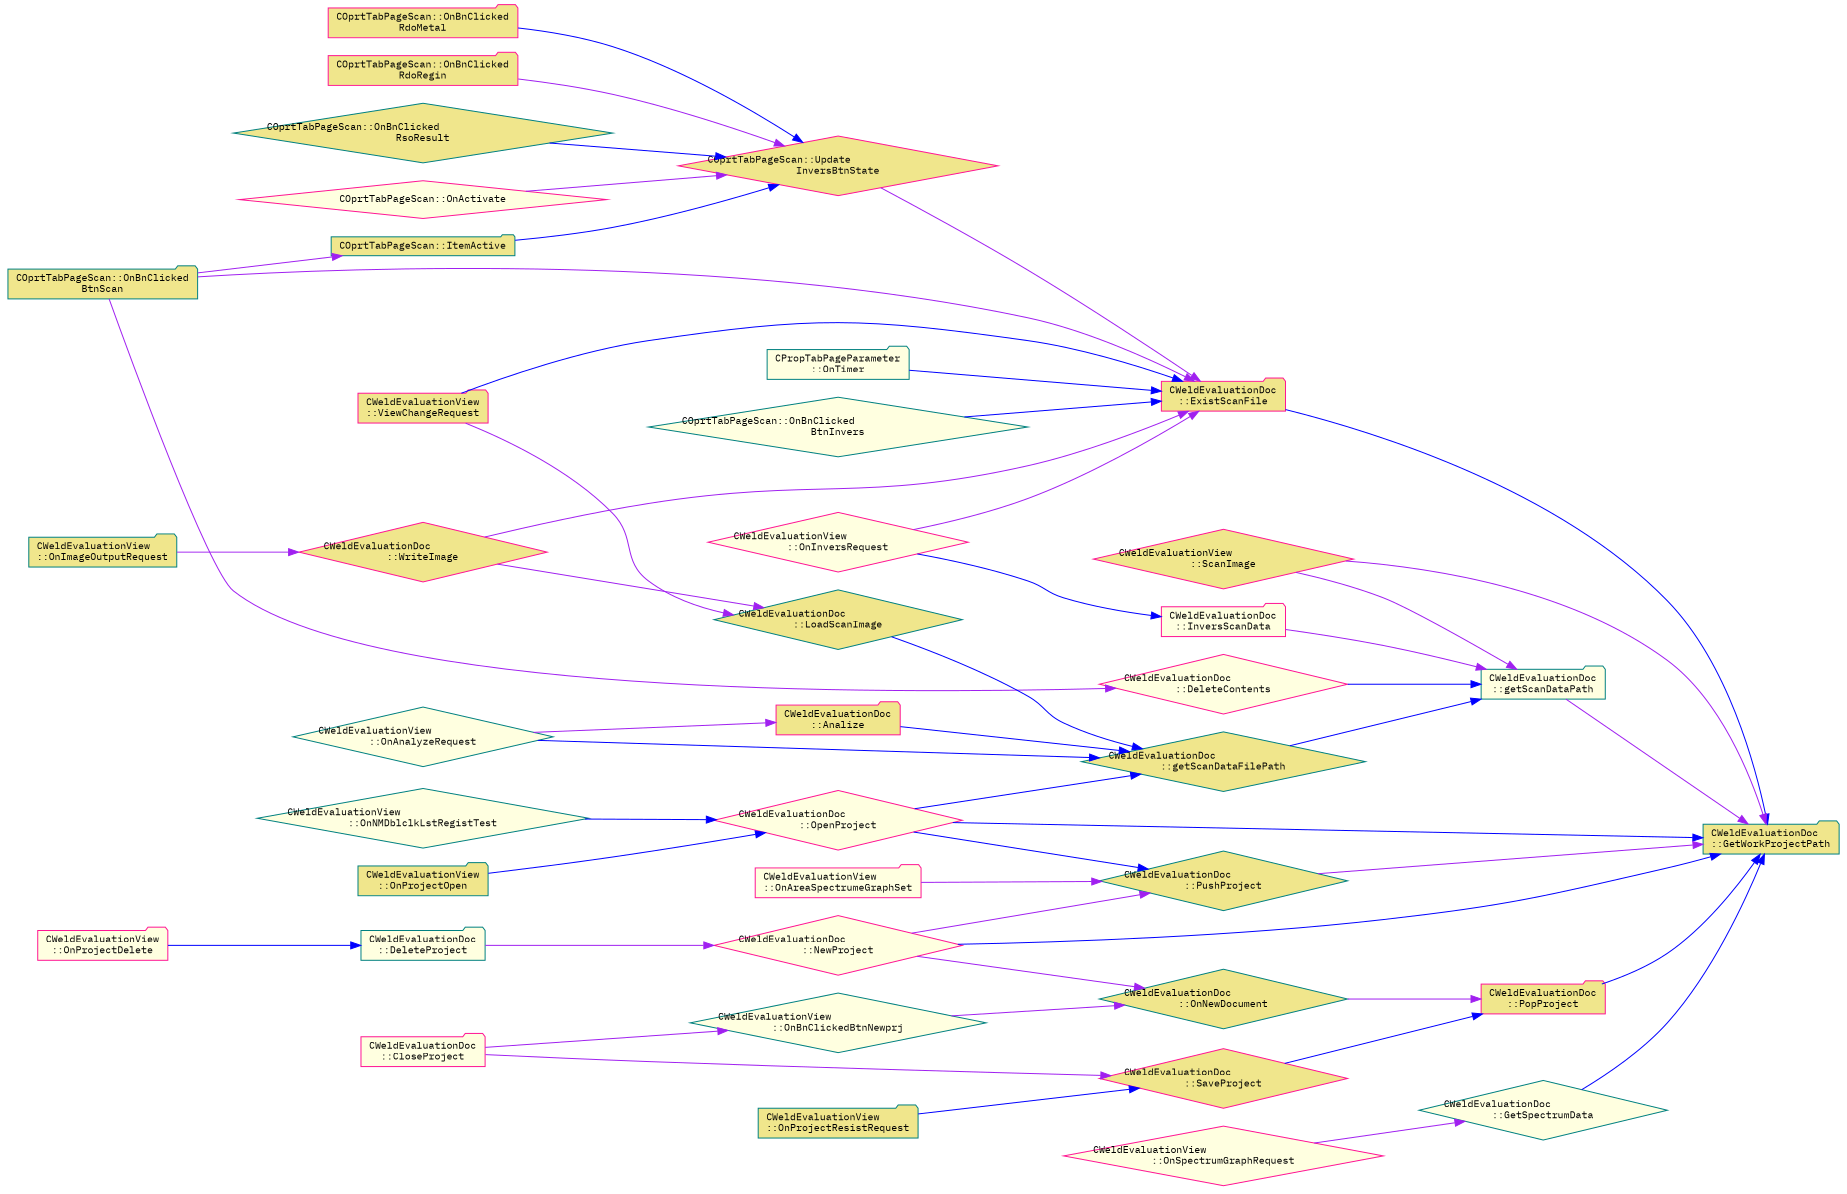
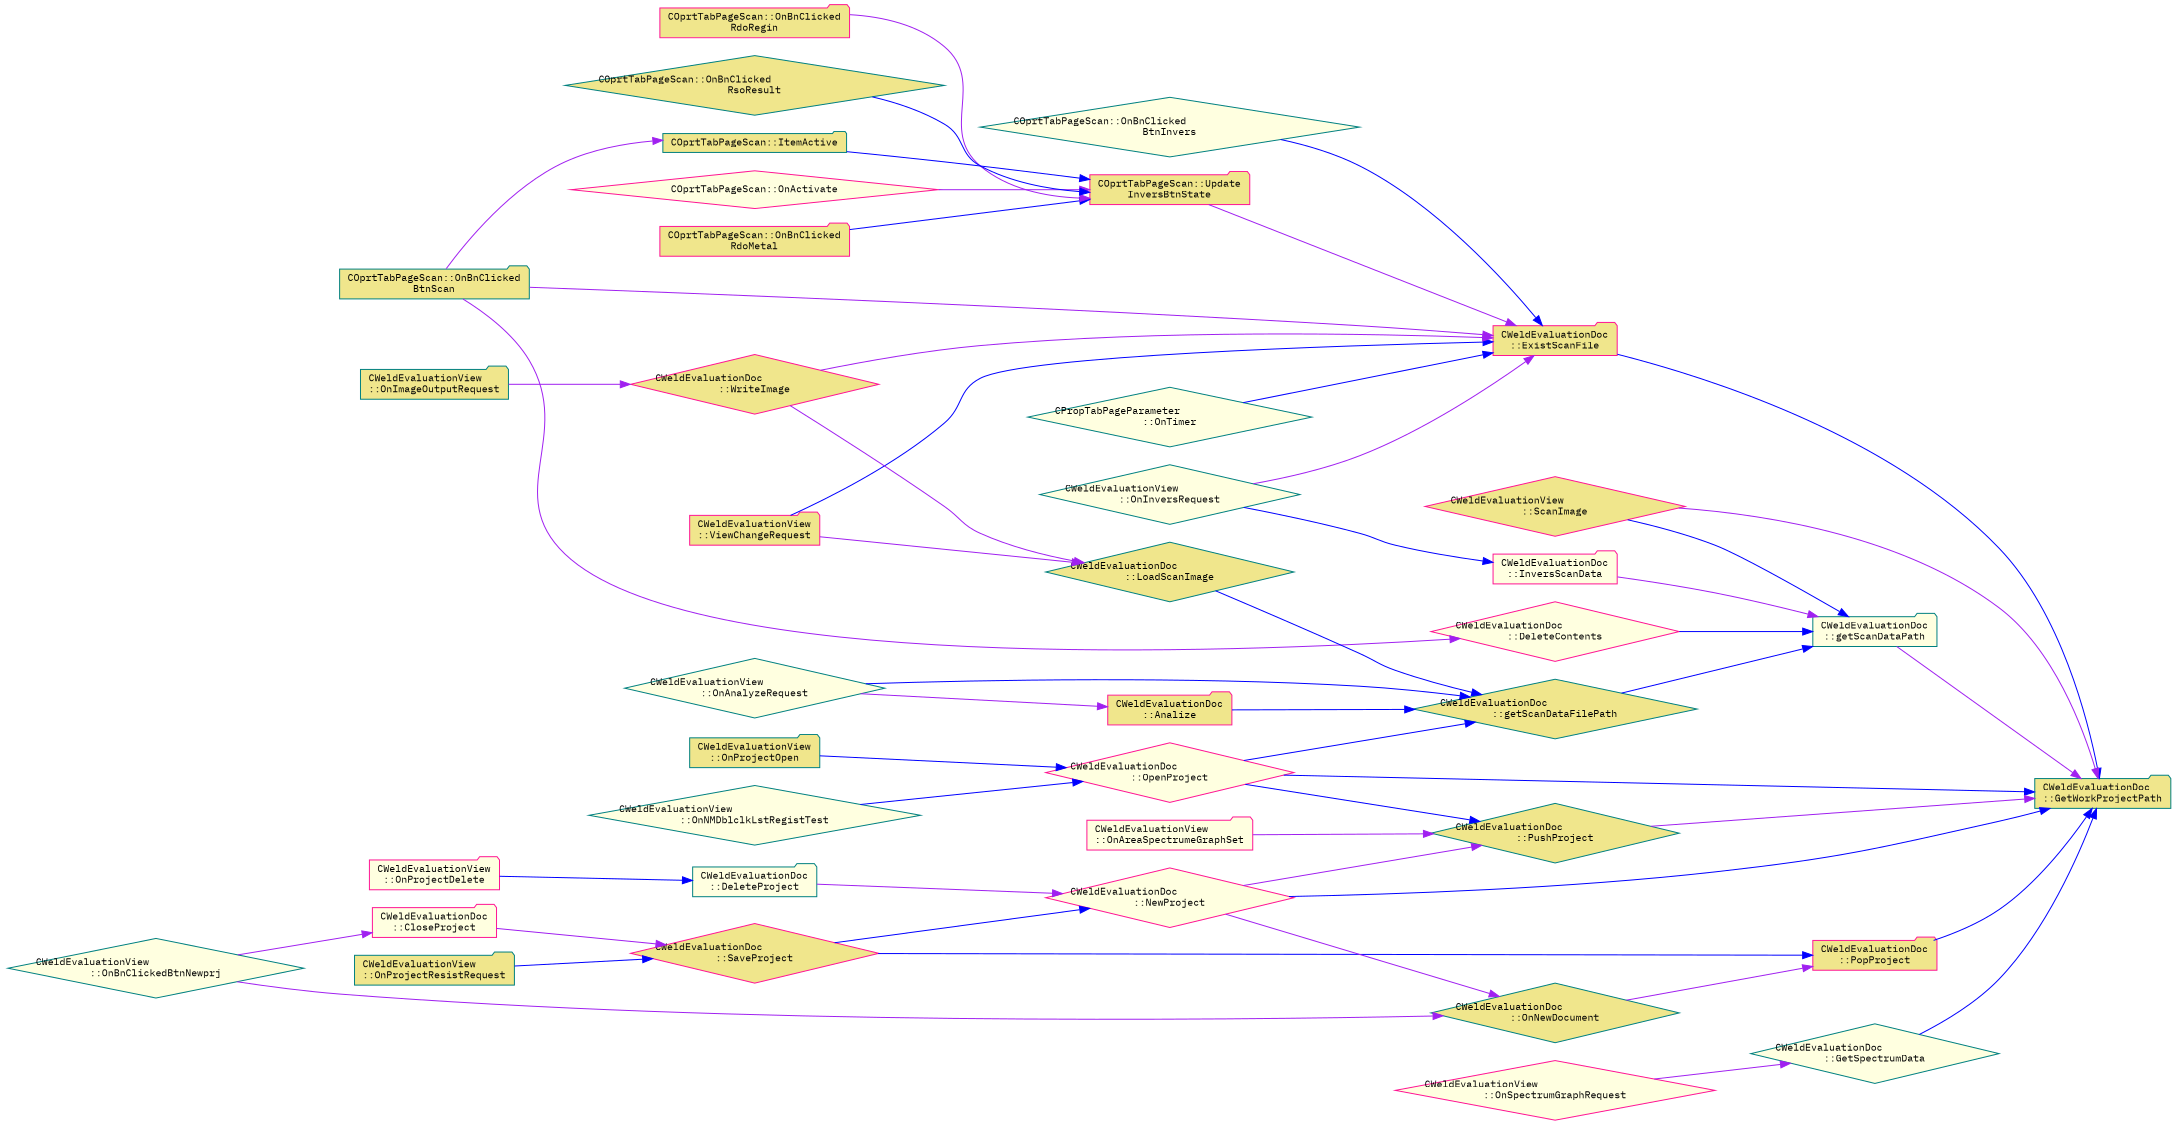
  digraph {
    fontname="IBM Plex Mono"
    rankdir=RL
    node [color=deeppink fillcolor=khaki fontname="IBM Plex Mono" fontsize=10 shape=diamond style=filled]
    edge [color=blue dir=back fontname="IBM Plex Mono" fontsize=10 labelfontname=Helvetica labelfontsize=10 style=solid]
    n1 [color=teal fontcolor=black height=0.2 label="CWeldEvaluationDoc\l::GetWorkProjectPath" shape=folder width=0.4]
    n2 [height=0.2 label="CWeldEvaluationDoc\l::ExistScanFile" shape=folder width=0.4]
    n3 [color=teal fillcolor=lightyellow height=0.2 label="CWeldEvaluationDoc\l::getScanDataPath" shape=folder width=0.4]
    n4 [fillcolor=lightyellow height=0.2 label="CWeldEvaluationDoc\l::OpenProject" width=0.4]
    n5 [height=0.2 label="CWeldEvaluationView\l::ScanImage" width=0.4]
    n6 [color=teal fillcolor=lightyellow height=0.2 label="CWeldEvaluationDoc\l::GetSpectrumData" width=0.4]
    n7 [fillcolor=lightyellow height=0.2 label="CWeldEvaluationDoc\l::NewProject" width=0.4]
    n8 [height=0.2 label="CWeldEvaluationDoc\l::PopProject" shape=folder width=0.4]
    n9 [color=teal height=0.2 label="CWeldEvaluationDoc\l::PushProject" width=0.4]
    n10 [color=teal fillcolor=lightyellow height=0.2 label="COprtTabPageScan::OnBnClicked\lBtnInvers" width=0.4]
    n11 [color=teal height=0.2 label="COprtTabPageScan::OnBnClicked\lBtnScan" shape=folder width=0.4]
-   n12 [fillcolor=lightyellow height=0.2 label="CWeldEvaluationView\l::OnInversRequest" width=0.4]
-   n13 [color=teal fillcolor=lightyellow height=0.2 label="CPropTabPageParameter\l::OnTimer" shape=folder width=0.4]
-   n14 [height=0.2 label="COprtTabPageScan::Update\lInversBtnState" width=0.4]
+   n12 [color=teal fillcolor=lightyellow height=0.2 label="CWeldEvaluationView\l::OnInversRequest" width=0.4]
+   n13 [color=teal fillcolor=lightyellow height=0.2 label="CPropTabPageParameter\l::OnTimer" width=0.4]
+   n14 [height=0.2 label="COprtTabPageScan::Update\lInversBtnState" shape=folder width=0.4]
    n15 [height=0.2 label="CWeldEvaluationView\l::ViewChangeRequest" shape=folder width=0.4]
    n16 [height=0.2 label="CWeldEvaluationDoc\l::WriteImage" width=0.4]
    n17 [fillcolor=lightyellow height=0.2 label="CWeldEvaluationDoc\l::DeleteContents" width=0.4]
    n18 [color=teal height=0.2 label="CWeldEvaluationDoc\l::getScanDataFilePath" width=0.4]
    n19 [fillcolor=lightyellow height=0.2 label="CWeldEvaluationDoc\l::InversScanData" shape=folder width=0.4]
    n20 [color=teal fillcolor=lightyellow height=0.2 label="CWeldEvaluationView\l::OnNMDblclkLstRegistTest" width=0.4]
    n21 [color=teal height=0.2 label="CWeldEvaluationView\l::OnProjectOpen" shape=folder width=0.4]
    n22 [fillcolor=lightyellow height=0.2 label="CWeldEvaluationView\l::OnSpectrumGraphRequest" width=0.4]
    n23 [color=teal fillcolor=lightyellow height=0.2 label="CWeldEvaluationDoc\l::DeleteProject" shape=folder width=0.4]
    n24 [height=0.2 label="CWeldEvaluationDoc\l::SaveProject" width=0.4]
    n25 [color=teal height=0.2 label="CWeldEvaluationDoc\l::OnNewDocument" width=0.4]
    n26 [fillcolor=lightyellow height=0.2 label="CWeldEvaluationView\l::OnAreaSpectrumeGraphSet" shape=folder width=0.4]
    n27 [color=teal height=0.2 label="COprtTabPageScan::ItemActive" shape=folder width=0.4]
    n28 [fillcolor=lightyellow height=0.2 label="COprtTabPageScan::OnActivate" width=0.4]
    n29 [height=0.2 label="COprtTabPageScan::OnBnClicked\lRdoMetal" shape=folder width=0.4]
    n30 [height=0.2 label="COprtTabPageScan::OnBnClicked\lRdoRegin" shape=folder width=0.4]
    n31 [color=teal height=0.2 label="COprtTabPageScan::OnBnClicked\lRsoResult" width=0.4]
    n32 [color=teal height=0.2 label="CWeldEvaluationView\l::OnImageOutputRequest" shape=folder width=0.4]
    n33 [height=0.2 label="CWeldEvaluationDoc\l::Analize" shape=folder width=0.4]
    n34 [color=teal fillcolor=lightyellow height=0.2 label="CWeldEvaluationView\l::OnAnalyzeRequest" width=0.4]
    n35 [color=teal height=0.2 label="CWeldEvaluationDoc\l::LoadScanImage" width=0.4]
    n36 [fillcolor=lightyellow height=0.2 label="CWeldEvaluationView\l::OnProjectDelete" shape=folder width=0.4]
    n37 [color=teal fillcolor=lightyellow height=0.2 label="CWeldEvaluationView\l::OnBnClickedBtnNewprj" width=0.4]
    n38 [fillcolor=lightyellow height=0.2 label="CWeldEvaluationDoc\l::CloseProject" shape=folder width=0.4]
    n39 [color=teal height=0.2 label="CWeldEvaluationView\l::OnProjectResistRequest" shape=folder width=0.4]
    n1 -> n2
    n1 -> n3 [color=purple]
    n1 -> n4
    n1 -> n5 [color=purple]
    n1 -> n6
    n1 -> n7
    n1 -> n8
    n1 -> n9 [color=purple]
    n2 -> n10
    n2 -> n11 [color=purple]
    n2 -> n12 [color=purple]
    n2 -> n13
    n2 -> n14 [color=purple]
    n2 -> n15
    n2 -> n16 [color=purple]
-   n3 -> n5 [color=purple]
+   n3 -> n5
    n3 -> n17
    n3 -> n18
    n3 -> n19 [color=purple]
    n4 -> n20
    n4 -> n21
    n6 -> n22 [color=purple]
    n7 -> n23 [color=purple]
+   n7 -> n24
    n8 -> n24
    n8 -> n25 [color=purple]
    n9 -> n4
    n9 -> n7 [color=purple]
    n9 -> n26 [color=purple]
    n14 -> n27
    n14 -> n28 [color=purple]
    n14 -> n29
    n14 -> n30 [color=purple]
    n14 -> n31
    n16 -> n32 [color=purple]
    n17 -> n11 [color=purple]
    n18 -> n4
    n18 -> n33
    n18 -> n34
    n18 -> n35
    n19 -> n12
    n23 -> n36
    n24 -> n38 [color=purple]
    n24 -> n39
    n25 -> n7 [color=purple]
    n25 -> n37 [color=purple]
    n27 -> n11 [color=purple]
    n33 -> n34 [color=purple]
    n35 -> n15 [color=purple]
    n35 -> n16 [color=purple]
-   n37 -> n38 [color=purple]
+   n38 -> n37 [color=purple]
  }
